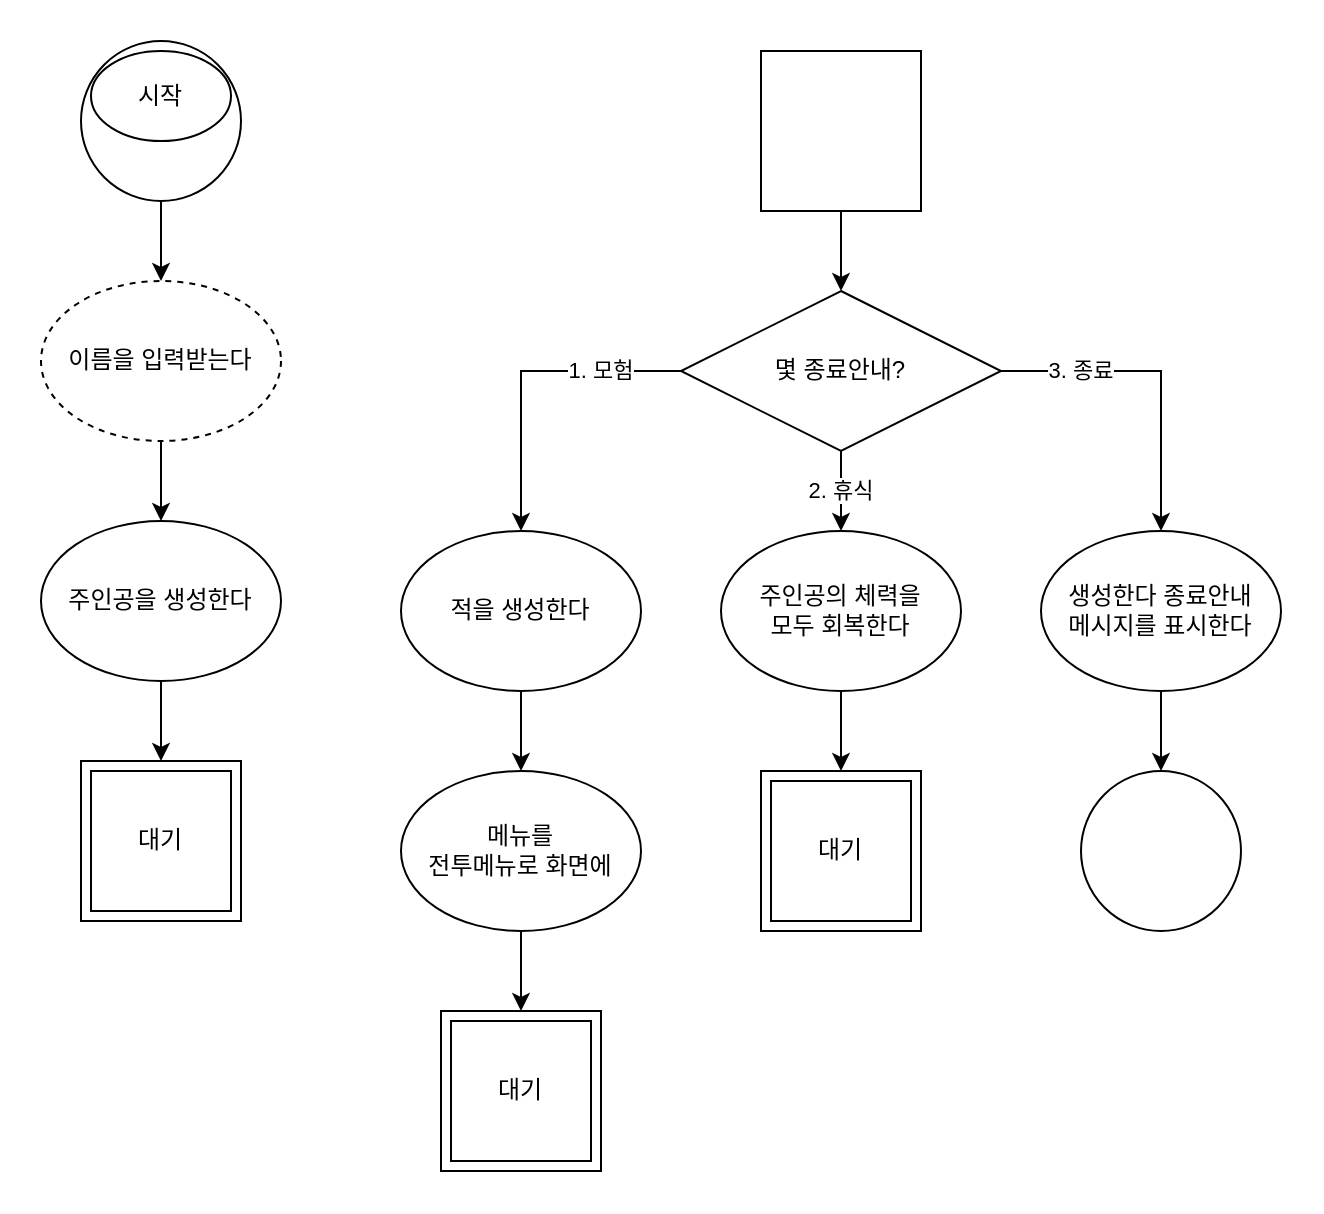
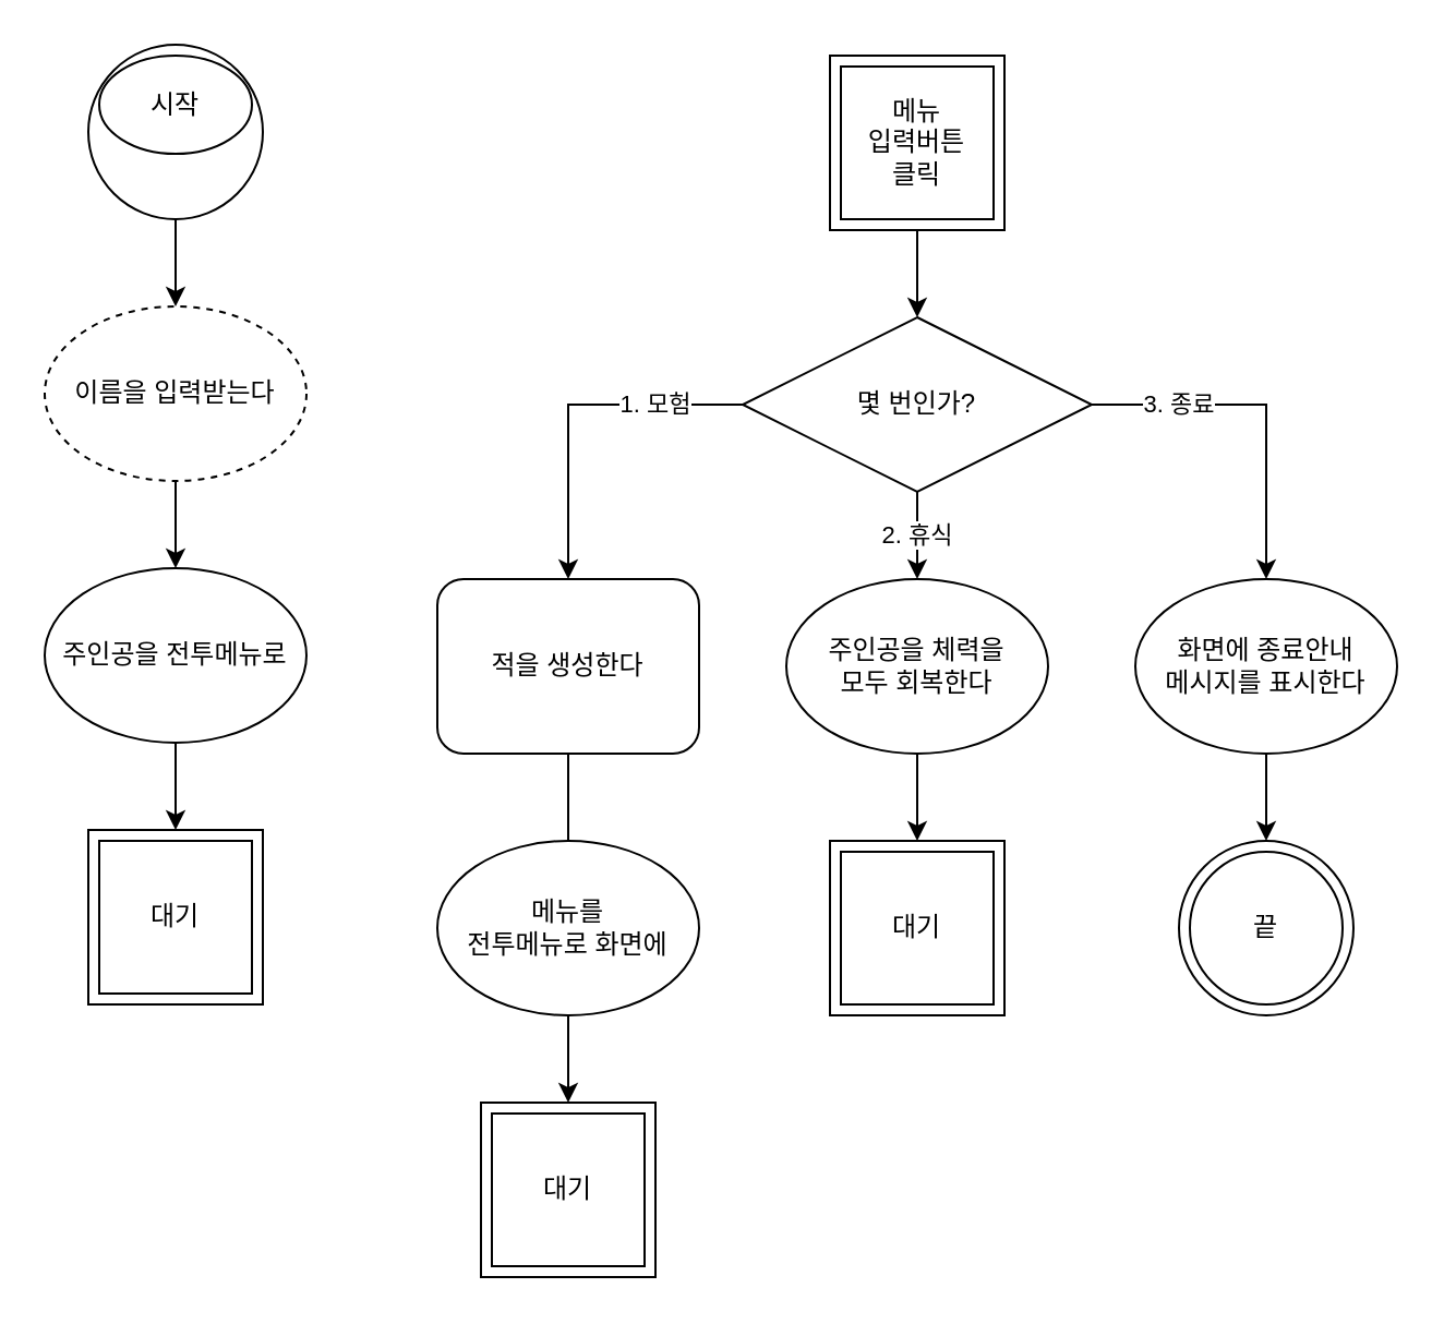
  <mxCell id="0" />
  <mxCell id="1" parent="0" />
  <mxCell id="2" style="edgeStyle=orthogonalEdgeStyle;rounded=0;orthogonalLoop=1;jettySize=auto;html=1;entryX=0.5;entryY=0;entryDx=0;entryDy=0;" edge="1" parent="1" source="3" target="6"><mxGeometry relative="1" as="geometry" /></mxCell>
  <mxCell id="3" value="" style="ellipse;whiteSpace=wrap;html=1;aspect=fixed;fillColor=none;" vertex="1" parent="1"><mxGeometry x="40" y="20" width="80" height="80" as="geometry" /></mxCell>
  <mxCell id="4" value="시작" style="ellipse;whiteSpace=wrap;html=1;aspect=fixed;fillColor=none;" vertex="1" parent="1"><mxGeometry x="45" y="25" width="70" height="45" as="geometry" /></mxCell>
  <mxCell id="5" style="edgeStyle=orthogonalEdgeStyle;rounded=0;orthogonalLoop=1;jettySize=auto;html=1;entryX=0.5;entryY=0;entryDx=0;entryDy=0;" edge="1" parent="1" source="6" target="8"><mxGeometry relative="1" as="geometry" /></mxCell>
  <mxCell id="6" value="이름을 입력받는다" style="ellipse;whiteSpace=wrap;html=1;fillColor=none;dashed=1;" vertex="1" parent="1"><mxGeometry x="20" y="140" width="120" height="80" as="geometry" /></mxCell>
  <mxCell id="7" style="edgeStyle=orthogonalEdgeStyle;rounded=0;orthogonalLoop=1;jettySize=auto;html=1;entryX=0.5;entryY=0;entryDx=0;entryDy=0;" edge="1" parent="1" source="8" target="9"><mxGeometry relative="1" as="geometry" /></mxCell>
- <mxCell id="8" value="주인공을 생성한다" style="ellipse;whiteSpace=wrap;html=1;fillColor=none;" vertex="1" parent="1"><mxGeometry x="20" y="260" width="120" height="80" as="geometry" /></mxCell>
+ <mxCell id="8" value="주인공을 전투메뉴로" style="ellipse;whiteSpace=wrap;html=1;fillColor=none;" vertex="1" parent="1"><mxGeometry x="20" y="260" width="120" height="80" as="geometry" /></mxCell>
  <mxCell id="9" value="" style="whiteSpace=wrap;html=1;aspect=fixed;fillColor=none;" vertex="1" parent="1"><mxGeometry x="40" y="380" width="80" height="80" as="geometry" /></mxCell>
  <mxCell id="10" value="대기" style="whiteSpace=wrap;html=1;aspect=fixed;fillColor=none;" vertex="1" parent="1"><mxGeometry x="45" y="385" width="70" height="70" as="geometry" /></mxCell>
  <mxCell id="11" style="edgeStyle=orthogonalEdgeStyle;rounded=0;orthogonalLoop=1;jettySize=auto;html=1;entryX=0.5;entryY=0;entryDx=0;entryDy=0;" edge="1" parent="1" source="12" target="17"><mxGeometry relative="1" as="geometry" /></mxCell>
  <mxCell id="12" value="" style="whiteSpace=wrap;html=1;aspect=fixed;fillColor=none;" vertex="1" parent="1"><mxGeometry x="380" y="25" width="80" height="80" as="geometry" /></mxCell>
+ <mxCell id="13" value="메뉴 &lt;br&gt;입력버튼&lt;br&gt;클릭" style="whiteSpace=wrap;html=1;aspect=fixed;fillColor=none;" vertex="1" parent="1"><mxGeometry x="385" y="30" width="70" height="70" as="geometry" /></mxCell>
  <mxCell id="14" value="1. 모험" style="edgeStyle=orthogonalEdgeStyle;rounded=0;orthogonalLoop=1;jettySize=auto;html=1;entryX=0.5;entryY=0;entryDx=0;entryDy=0;" edge="1" parent="1" source="17" target="19"><mxGeometry x="-0.5" relative="1" as="geometry"><mxPoint x="300" y="265" as="targetPoint" /><Array as="points"><mxPoint x="260" y="185" /></Array><mxPoint as="offset" /></mxGeometry></mxCell>
  <mxCell id="15" value="3. 종료" style="edgeStyle=orthogonalEdgeStyle;rounded=0;orthogonalLoop=1;jettySize=auto;html=1;entryX=0.5;entryY=0;entryDx=0;entryDy=0;" edge="1" parent="1" source="17" target="23"><mxGeometry x="-0.5" relative="1" as="geometry"><mxPoint as="offset" /></mxGeometry></mxCell>
  <mxCell id="16" value="2. 휴식" style="edgeStyle=orthogonalEdgeStyle;rounded=0;orthogonalLoop=1;jettySize=auto;html=1;entryX=0.5;entryY=0;entryDx=0;entryDy=0;" edge="1" parent="1" source="17" target="21"><mxGeometry relative="1" as="geometry" /></mxCell>
- <mxCell id="17" value="몇 종료안내?" style="rhombus;whiteSpace=wrap;html=1;fillColor=none;" vertex="1" parent="1"><mxGeometry x="340" y="145" width="160" height="80" as="geometry" /></mxCell>
- <mxCell id="18" style="edgeStyle=orthogonalEdgeStyle;rounded=0;orthogonalLoop=1;jettySize=auto;html=1;entryX=0.5;entryY=0;entryDx=0;entryDy=0;" edge="1" parent="1" source="19" target="25"><mxGeometry relative="1" as="geometry" /></mxCell>
- <mxCell id="19" value="적을 생성한다" style="ellipse;whiteSpace=wrap;html=1;fillColor=none;" vertex="1" parent="1"><mxGeometry x="200" y="265" width="120" height="80" as="geometry" /></mxCell>
+ <mxCell id="17" value="몇 번인가?" style="rhombus;whiteSpace=wrap;html=1;fillColor=none;" vertex="1" parent="1"><mxGeometry x="340" y="145" width="160" height="80" as="geometry" /></mxCell>
+ <mxCell id="18" style="edgeStyle=orthogonalEdgeStyle;rounded=0;orthogonalLoop=1;jettySize=auto;html=1;entryX=0.5;entryY=0;entryDx=0;entryDy=0;endArrow=none;" edge="1" parent="1" source="19" target="25"><mxGeometry relative="1" as="geometry" /></mxCell>
+ <mxCell id="19" value="적을 생성한다" style="whiteSpace=wrap;html=1;fillColor=none;rounded=1;" vertex="1" parent="1"><mxGeometry x="200" y="265" width="120" height="80" as="geometry" /></mxCell>
  <mxCell id="20" style="edgeStyle=orthogonalEdgeStyle;rounded=0;orthogonalLoop=1;jettySize=auto;html=1;entryX=0.5;entryY=0;entryDx=0;entryDy=0;" edge="1" parent="1" source="21" target="28"><mxGeometry relative="1" as="geometry" /></mxCell>
- <mxCell id="21" value="주인공의 체력을&lt;br&gt;모두 회복한다" style="ellipse;whiteSpace=wrap;html=1;fillColor=none;" vertex="1" parent="1"><mxGeometry x="360" y="265" width="120" height="80" as="geometry" /></mxCell>
+ <mxCell id="21" value="주인공을 체력을&lt;br&gt;모두 회복한다" style="ellipse;whiteSpace=wrap;html=1;fillColor=none;" vertex="1" parent="1"><mxGeometry x="360" y="265" width="120" height="80" as="geometry" /></mxCell>
  <mxCell id="22" style="edgeStyle=orthogonalEdgeStyle;rounded=0;orthogonalLoop=1;jettySize=auto;html=1;entryX=0.5;entryY=0;entryDx=0;entryDy=0;" edge="1" parent="1" source="23" target="30"><mxGeometry relative="1" as="geometry" /></mxCell>
- <mxCell id="23" value="생성한다 종료안내&lt;br&gt;메시지를 표시한다" style="ellipse;whiteSpace=wrap;html=1;fillColor=none;" vertex="1" parent="1"><mxGeometry x="520" y="265" width="120" height="80" as="geometry" /></mxCell>
+ <mxCell id="23" value="화면에 종료안내&lt;br&gt;메시지를 표시한다" style="ellipse;whiteSpace=wrap;html=1;fillColor=none;" vertex="1" parent="1"><mxGeometry x="520" y="265" width="120" height="80" as="geometry" /></mxCell>
  <mxCell id="24" style="edgeStyle=orthogonalEdgeStyle;rounded=0;orthogonalLoop=1;jettySize=auto;html=1;entryX=0.5;entryY=0;entryDx=0;entryDy=0;" edge="1" parent="1" source="25" target="26"><mxGeometry relative="1" as="geometry" /></mxCell>
  <mxCell id="25" value="메뉴를&lt;br&gt;전투메뉴로 화면에" style="ellipse;whiteSpace=wrap;html=1;fillColor=none;" vertex="1" parent="1"><mxGeometry x="200" y="385" width="120" height="80" as="geometry" /></mxCell>
  <mxCell id="26" value="" style="whiteSpace=wrap;html=1;aspect=fixed;fillColor=none;" vertex="1" parent="1"><mxGeometry x="220" y="505" width="80" height="80" as="geometry" /></mxCell>
  <mxCell id="27" value="대기" style="whiteSpace=wrap;html=1;aspect=fixed;fillColor=none;" vertex="1" parent="1"><mxGeometry x="225" y="510" width="70" height="70" as="geometry" /></mxCell>
  <mxCell id="28" value="" style="whiteSpace=wrap;html=1;aspect=fixed;fillColor=none;" vertex="1" parent="1"><mxGeometry x="380" y="385" width="80" height="80" as="geometry" /></mxCell>
  <mxCell id="29" value="대기" style="whiteSpace=wrap;html=1;aspect=fixed;fillColor=none;" vertex="1" parent="1"><mxGeometry x="385" y="390" width="70" height="70" as="geometry" /></mxCell>
  <mxCell id="30" value="" style="ellipse;whiteSpace=wrap;html=1;aspect=fixed;fillColor=none;" vertex="1" parent="1"><mxGeometry x="540" y="385" width="80" height="80" as="geometry" /></mxCell>
+ <mxCell id="31" value="끝" style="ellipse;whiteSpace=wrap;html=1;aspect=fixed;fillColor=none;" vertex="1" parent="1"><mxGeometry x="545" y="390" width="70" height="70" as="geometry" /></mxCell>
